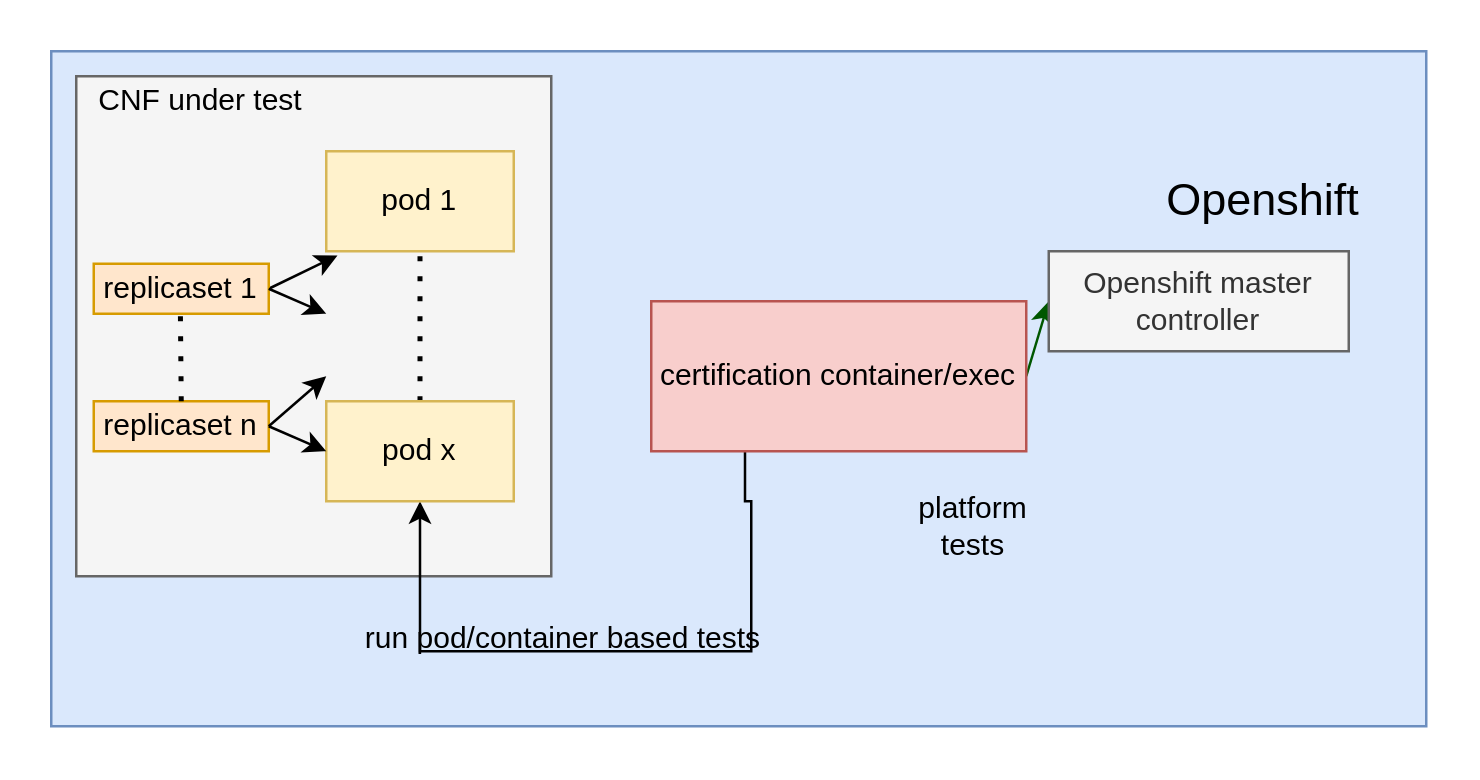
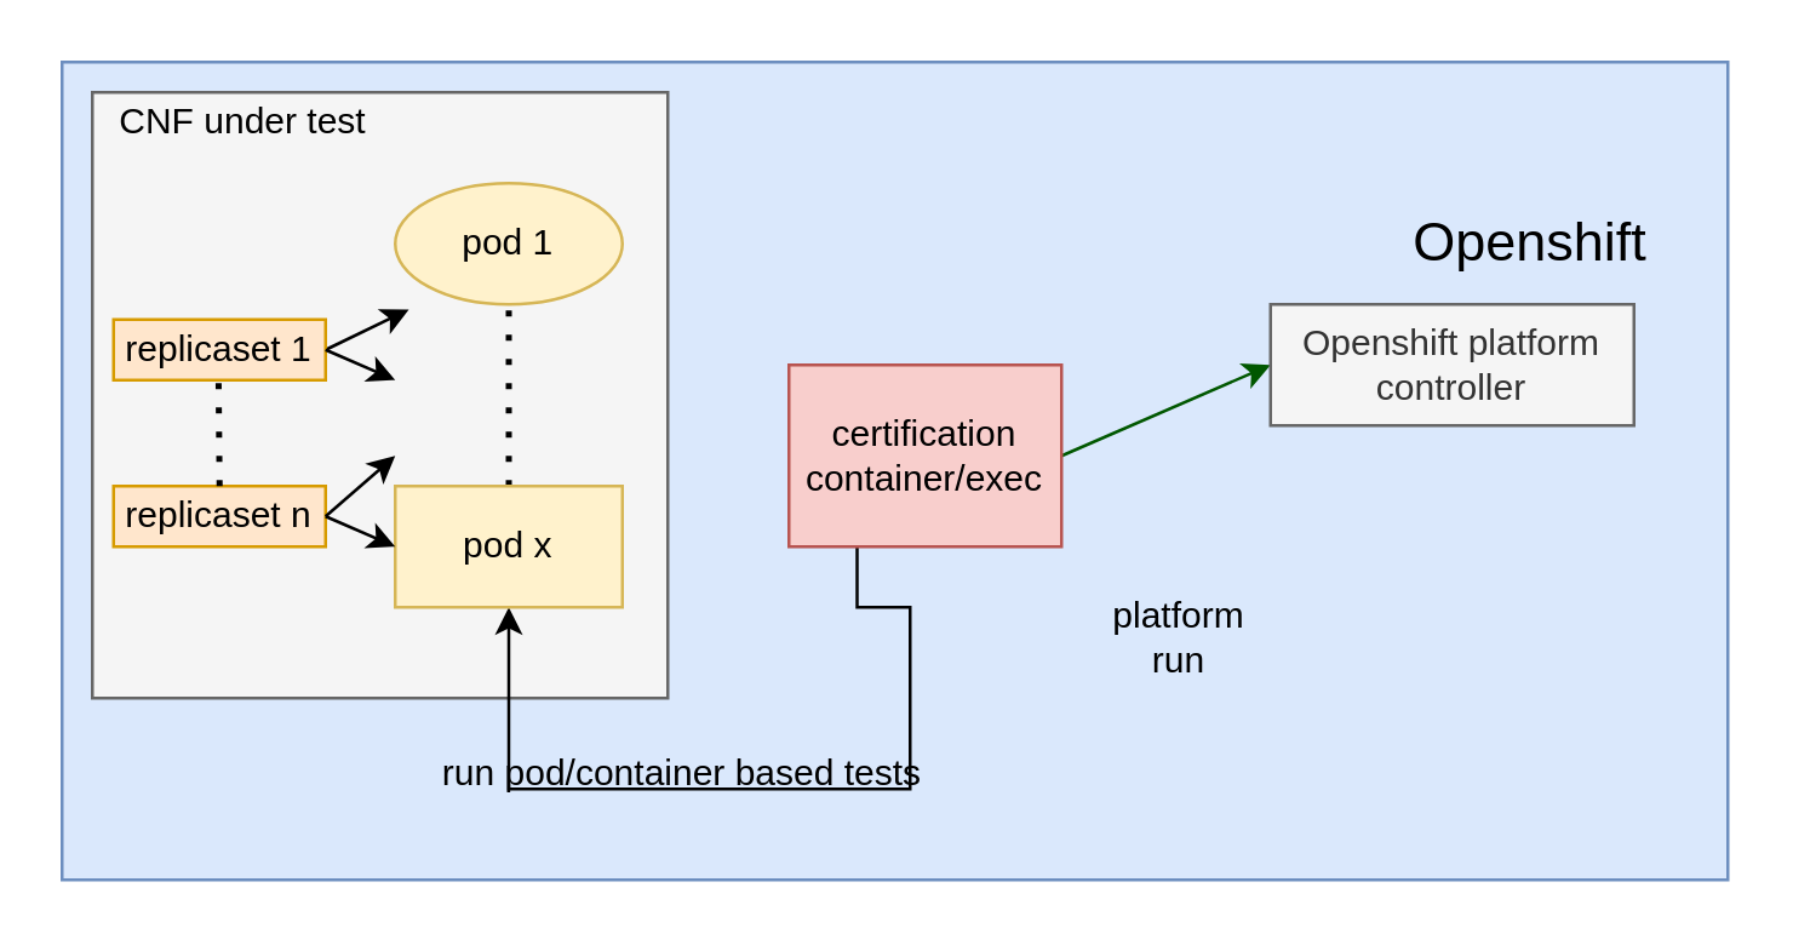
  <mxCell id="0" />
  <mxCell id="1" parent="0" />
  <mxCell id="2" value="" style="rounded=0;whiteSpace=wrap;html=1;fillColor=#dae8fc;strokeColor=#6c8ebf;" parent="1" vertex="1"><mxGeometry x="20" y="20" width="550" height="270" as="geometry" /></mxCell>
  <mxCell id="3" value="" style="rounded=0;whiteSpace=wrap;html=1;fillColor=#f5f5f5;strokeColor=#666666;fontColor=#333333;" parent="1" vertex="1"><mxGeometry x="30" y="30" width="190" height="200" as="geometry" /></mxCell>
- <mxCell id="4" value="pod 1" style="rounded=0;whiteSpace=wrap;html=1;fillColor=#fff2cc;strokeColor=#d6b656;" parent="1" vertex="1"><mxGeometry x="130" y="60" width="75" height="40" as="geometry" /></mxCell>
+ <mxCell id="4" value="pod 1" style="ellipse;whiteSpace=wrap;html=1;fillColor=#fff2cc;strokeColor=#d6b656;" parent="1" vertex="1"><mxGeometry x="130" y="60" width="75" height="40" as="geometry" /></mxCell>
  <mxCell id="5" value="CNF under test" style="text;html=1;strokeColor=none;fillColor=none;align=center;verticalAlign=middle;whiteSpace=wrap;rounded=0;" parent="1" vertex="1"><mxGeometry x="30" y="30" width="100" height="20" as="geometry" /></mxCell>
  <mxCell id="6" value="" style="endArrow=none;dashed=1;html=1;dashPattern=1 3;strokeWidth=2;entryX=0.5;entryY=1;entryDx=0;entryDy=0;" parent="1" source="16" target="4" edge="1"><mxGeometry width="50" height="50" relative="1" as="geometry"><mxPoint x="250" y="220" as="sourcePoint" /><mxPoint x="300" y="170" as="targetPoint" /></mxGeometry></mxCell>
  <mxCell id="7" style="edgeStyle=orthogonalEdgeStyle;rounded=0;orthogonalLoop=1;jettySize=auto;html=1;exitX=0.25;exitY=1;exitDx=0;exitDy=0;entryX=0.5;entryY=1;entryDx=0;entryDy=0;" parent="1" source="9" target="16" edge="1"><mxGeometry relative="1" as="geometry"><Array as="points"><mxPoint x="300" y="200" /><mxPoint x="300" y="260" /><mxPoint x="168" y="260" /></Array></mxGeometry></mxCell>
  <mxCell id="8" style="edgeStyle=none;rounded=0;orthogonalLoop=1;jettySize=auto;html=1;exitX=1;exitY=0.5;exitDx=0;exitDy=0;strokeColor=#005700;fillColor=#008a00;entryX=0;entryY=0.5;entryDx=0;entryDy=0;" parent="1" source="9" target="12" edge="1"><mxGeometry relative="1" as="geometry" /></mxCell>
- <mxCell id="9" value="certification container/exec" style="rounded=0;whiteSpace=wrap;html=1;fillColor=#f8cecc;strokeColor=#b85450;" parent="1" vertex="1"><mxGeometry x="260" y="120" width="150" height="60" as="geometry" /></mxCell>
+ <mxCell id="9" value="certification container/exec" style="rounded=0;whiteSpace=wrap;html=1;fillColor=#f8cecc;strokeColor=#b85450;" parent="1" vertex="1"><mxGeometry x="260" y="120" width="90" height="60" as="geometry" /></mxCell>
  <mxCell id="10" value="run pod/container based tests" style="text;html=1;strokeColor=none;fillColor=none;align=center;verticalAlign=middle;whiteSpace=wrap;rounded=0;" parent="1" vertex="1"><mxGeometry x="130" y="245" width="190" height="20" as="geometry" /></mxCell>
  <mxCell id="11" value="&lt;font style=&quot;font-size: 18px&quot;&gt;Openshift&lt;/font&gt;" style="text;html=1;strokeColor=none;fillColor=none;align=center;verticalAlign=middle;whiteSpace=wrap;rounded=0;" parent="1" vertex="1"><mxGeometry x="440" y="70" width="130" height="20" as="geometry" /></mxCell>
- <mxCell id="12" value="Openshift master controller" style="rounded=0;whiteSpace=wrap;html=1;fillColor=#f5f5f5;strokeColor=#666666;fontColor=#333333;" parent="1" vertex="1"><mxGeometry x="419" y="100" width="120" height="40" as="geometry" /></mxCell>
- <mxCell id="13" value="platform tests" style="text;html=1;strokeColor=none;fillColor=none;align=center;verticalAlign=middle;whiteSpace=wrap;rounded=0;" parent="1" vertex="1"><mxGeometry x="369" y="200" width="40" height="20" as="geometry" /></mxCell>
+ <mxCell id="12" value="Openshift platform controller" style="rounded=0;whiteSpace=wrap;html=1;fillColor=#f5f5f5;strokeColor=#666666;fontColor=#333333;" parent="1" vertex="1"><mxGeometry x="419" y="100" width="120" height="40" as="geometry" /></mxCell>
+ <mxCell id="13" value="platform run" style="text;html=1;strokeColor=none;fillColor=none;align=center;verticalAlign=middle;whiteSpace=wrap;rounded=0;" parent="1" vertex="1"><mxGeometry x="369" y="200" width="40" height="20" as="geometry" /></mxCell>
  <mxCell id="14" style="edgeStyle=none;rounded=0;orthogonalLoop=1;jettySize=auto;html=1;exitX=1;exitY=0.5;exitDx=0;exitDy=0;entryX=0.06;entryY=1.042;entryDx=0;entryDy=0;entryPerimeter=0;strokeColor=#000000;" parent="1" source="15" target="4" edge="1"><mxGeometry relative="1" as="geometry" /></mxCell>
  <mxCell id="15" value="replicaset 1" style="rounded=0;whiteSpace=wrap;html=1;strokeColor=#d79b00;fillColor=#ffe6cc;" parent="1" vertex="1"><mxGeometry x="37" y="105" width="70" height="20" as="geometry" /></mxCell>
  <mxCell id="16" value="pod x" style="rounded=0;whiteSpace=wrap;html=1;fillColor=#fff2cc;strokeColor=#d6b656;" parent="1" vertex="1"><mxGeometry x="130" y="160" width="75" height="40" as="geometry" /></mxCell>
  <mxCell id="17" value="replicaset n" style="rounded=0;whiteSpace=wrap;html=1;strokeColor=#d79b00;fillColor=#ffe6cc;" parent="1" vertex="1"><mxGeometry x="37" y="160" width="70" height="20" as="geometry" /></mxCell>
  <mxCell id="18" value="" style="endArrow=none;dashed=1;html=1;dashPattern=1 3;strokeWidth=2;entryX=0.5;entryY=1;entryDx=0;entryDy=0;" parent="1" edge="1"><mxGeometry width="50" height="50" relative="1" as="geometry"><mxPoint x="72" y="160" as="sourcePoint" /><mxPoint x="71.66" y="125" as="targetPoint" /></mxGeometry></mxCell>
  <mxCell id="19" style="edgeStyle=none;rounded=0;orthogonalLoop=1;jettySize=auto;html=1;exitX=1;exitY=0.5;exitDx=0;exitDy=0;entryX=0;entryY=0.5;entryDx=0;entryDy=0;strokeColor=#000000;" parent="1" source="17" target="16" edge="1"><mxGeometry relative="1" as="geometry"><mxPoint x="117" y="125" as="sourcePoint" /><mxPoint x="144.5" y="111.68" as="targetPoint" /></mxGeometry></mxCell>
  <mxCell id="20" style="edgeStyle=none;rounded=0;orthogonalLoop=1;jettySize=auto;html=1;exitX=1;exitY=0.5;exitDx=0;exitDy=0;strokeColor=#000000;" parent="1" source="17" edge="1"><mxGeometry relative="1" as="geometry"><mxPoint x="117" y="180" as="sourcePoint" /><mxPoint x="130" y="150" as="targetPoint" /></mxGeometry></mxCell>
  <mxCell id="21" style="edgeStyle=none;rounded=0;orthogonalLoop=1;jettySize=auto;html=1;exitX=1;exitY=0.5;exitDx=0;exitDy=0;entryX=0;entryY=0.5;entryDx=0;entryDy=0;strokeColor=#000000;" parent="1" edge="1"><mxGeometry relative="1" as="geometry"><mxPoint x="107" y="115" as="sourcePoint" /><mxPoint x="130" y="125" as="targetPoint" /></mxGeometry></mxCell>
